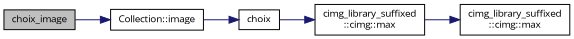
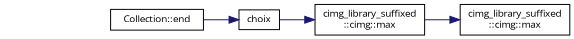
  digraph {
    fontname="Open Sans"
    rankdir=LR
    node [color=black fillcolor=white fontname="Open Sans" fontsize=10 shape=record style=filled]
    edge [color=midnightblue fontname="Open Sans" fontsize=10 labelfontname=Helvetica labelfontsize=10 style=solid]
-   n1 [fillcolor=grey75 fontcolor=black height=0.2 label=choix_image width=0.4]
-   n2 [height=0.2 label="Collection::image" width=0.4]
+   n2 [height=0.2 label="Collection::end" width=0.4]
    n3 [height=0.2 label=choix width=0.4]
    n4 [height=0.2 label="cimg_library_suffixed\l::cimg::max" width=0.4]
    n5 [height=0.2 label="cimg_library_suffixed\l::cimg::max" width=0.4]
-   n1 -> n2
    n2 -> n3
    n3 -> n4
    n4 -> n5
  }
